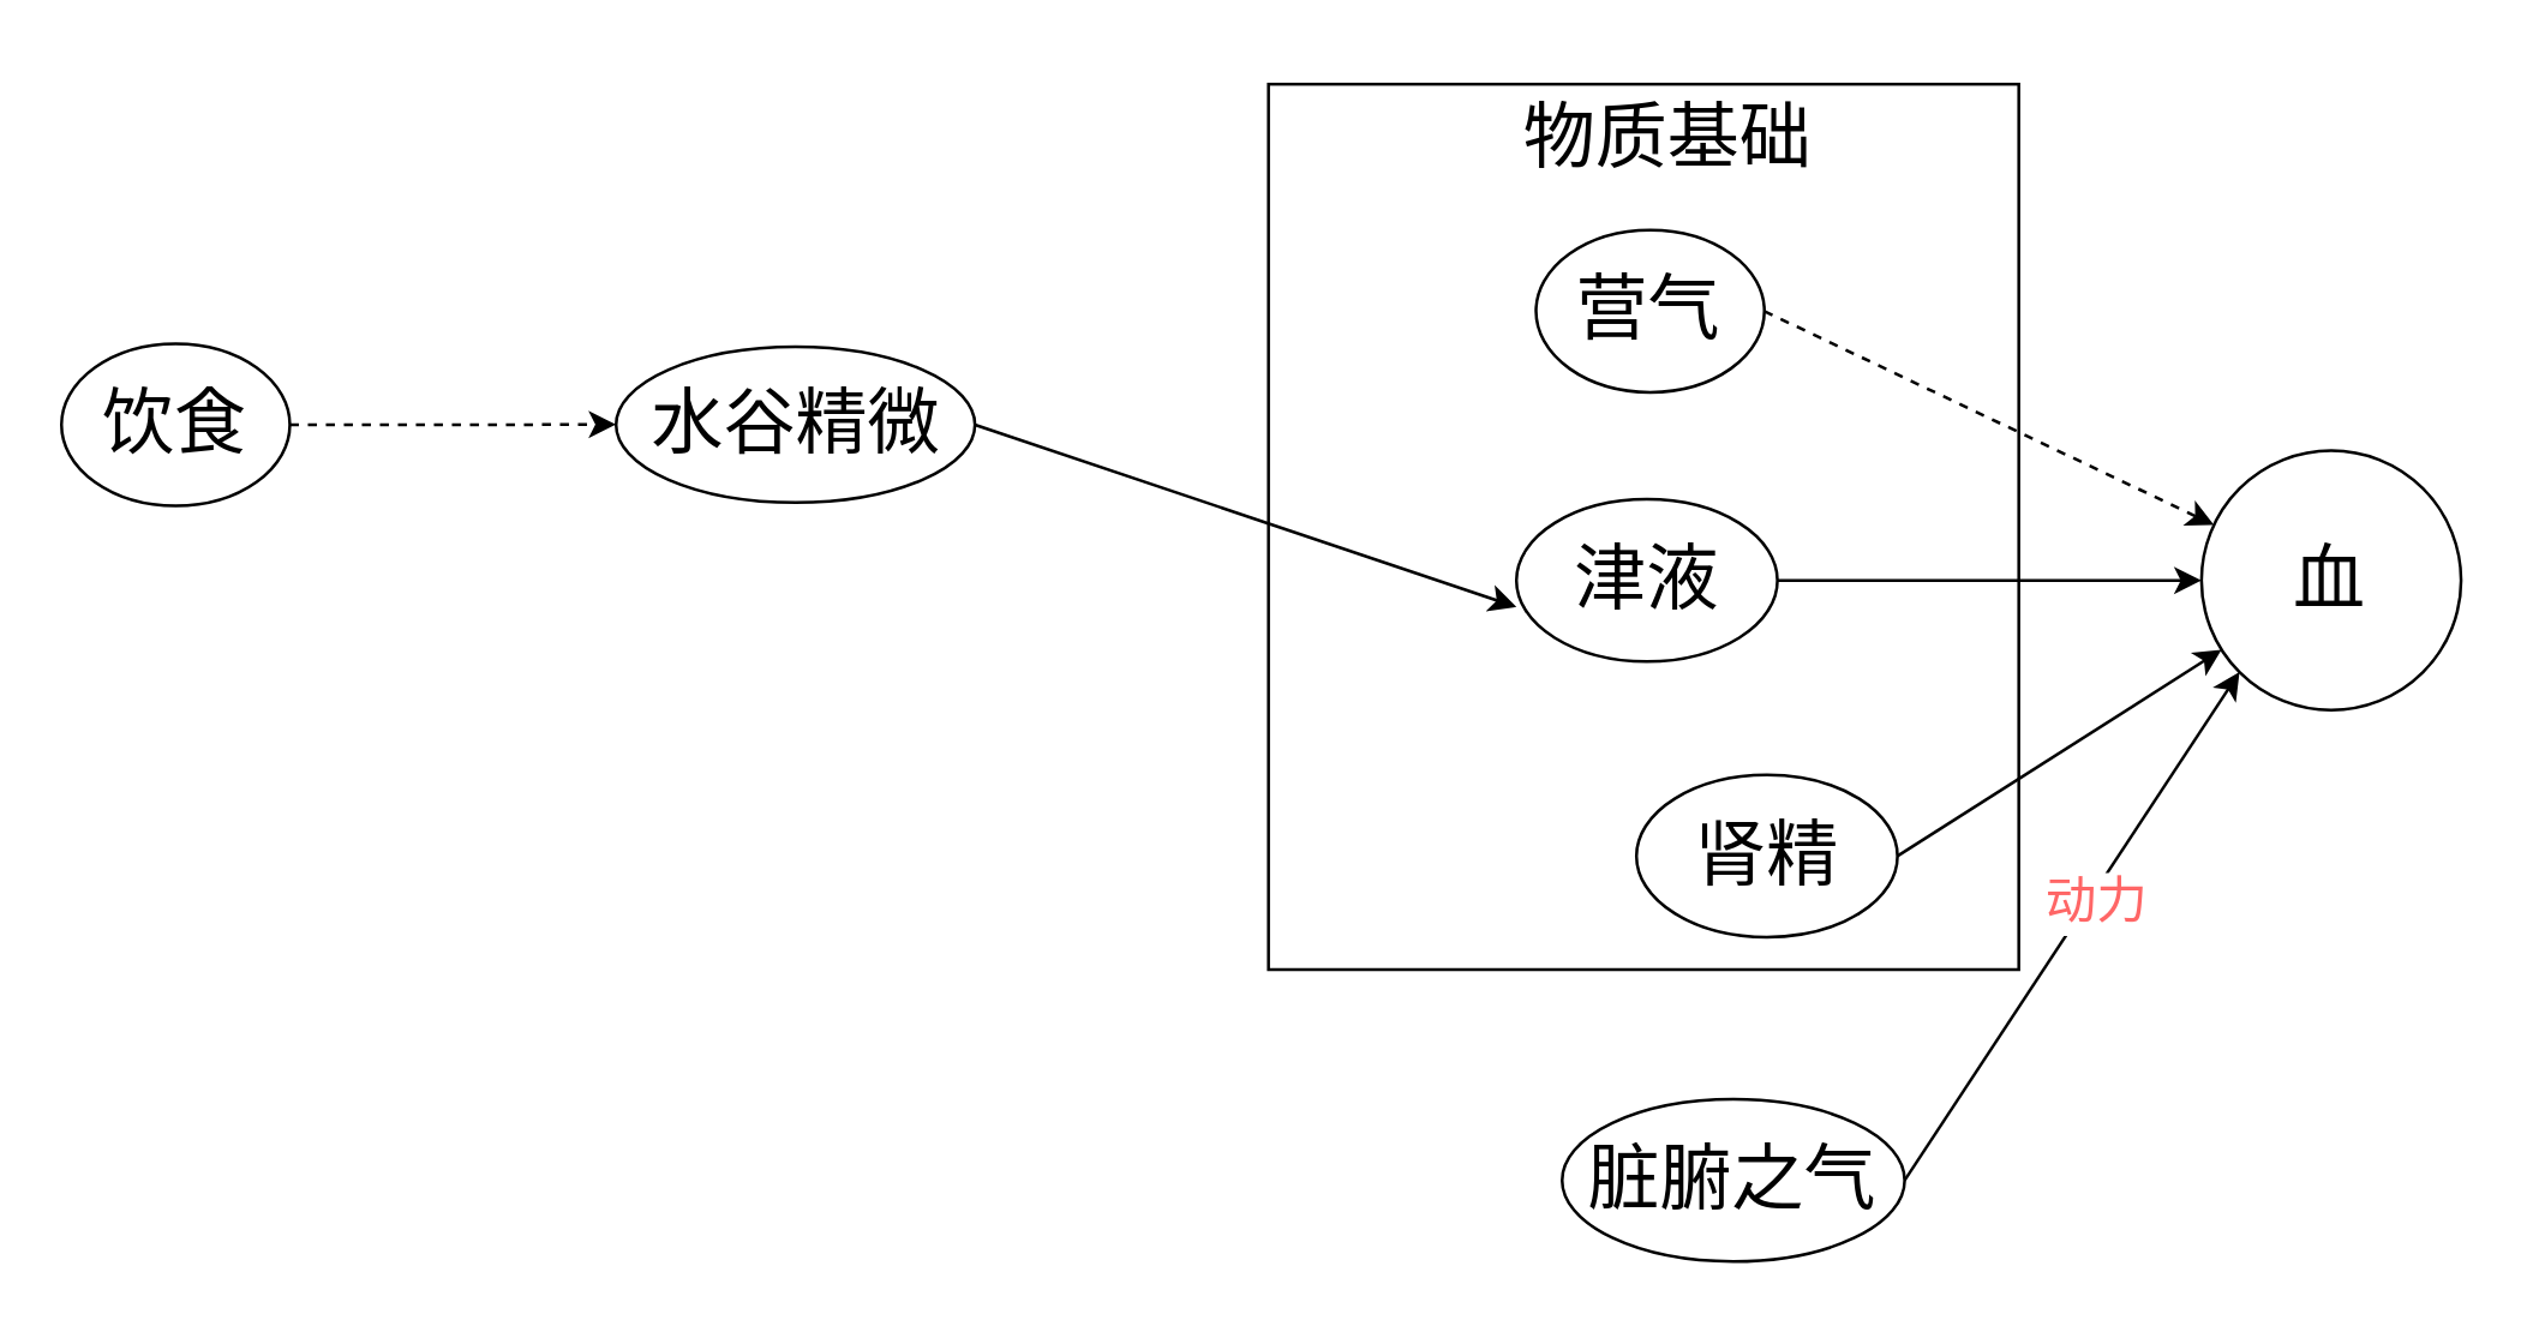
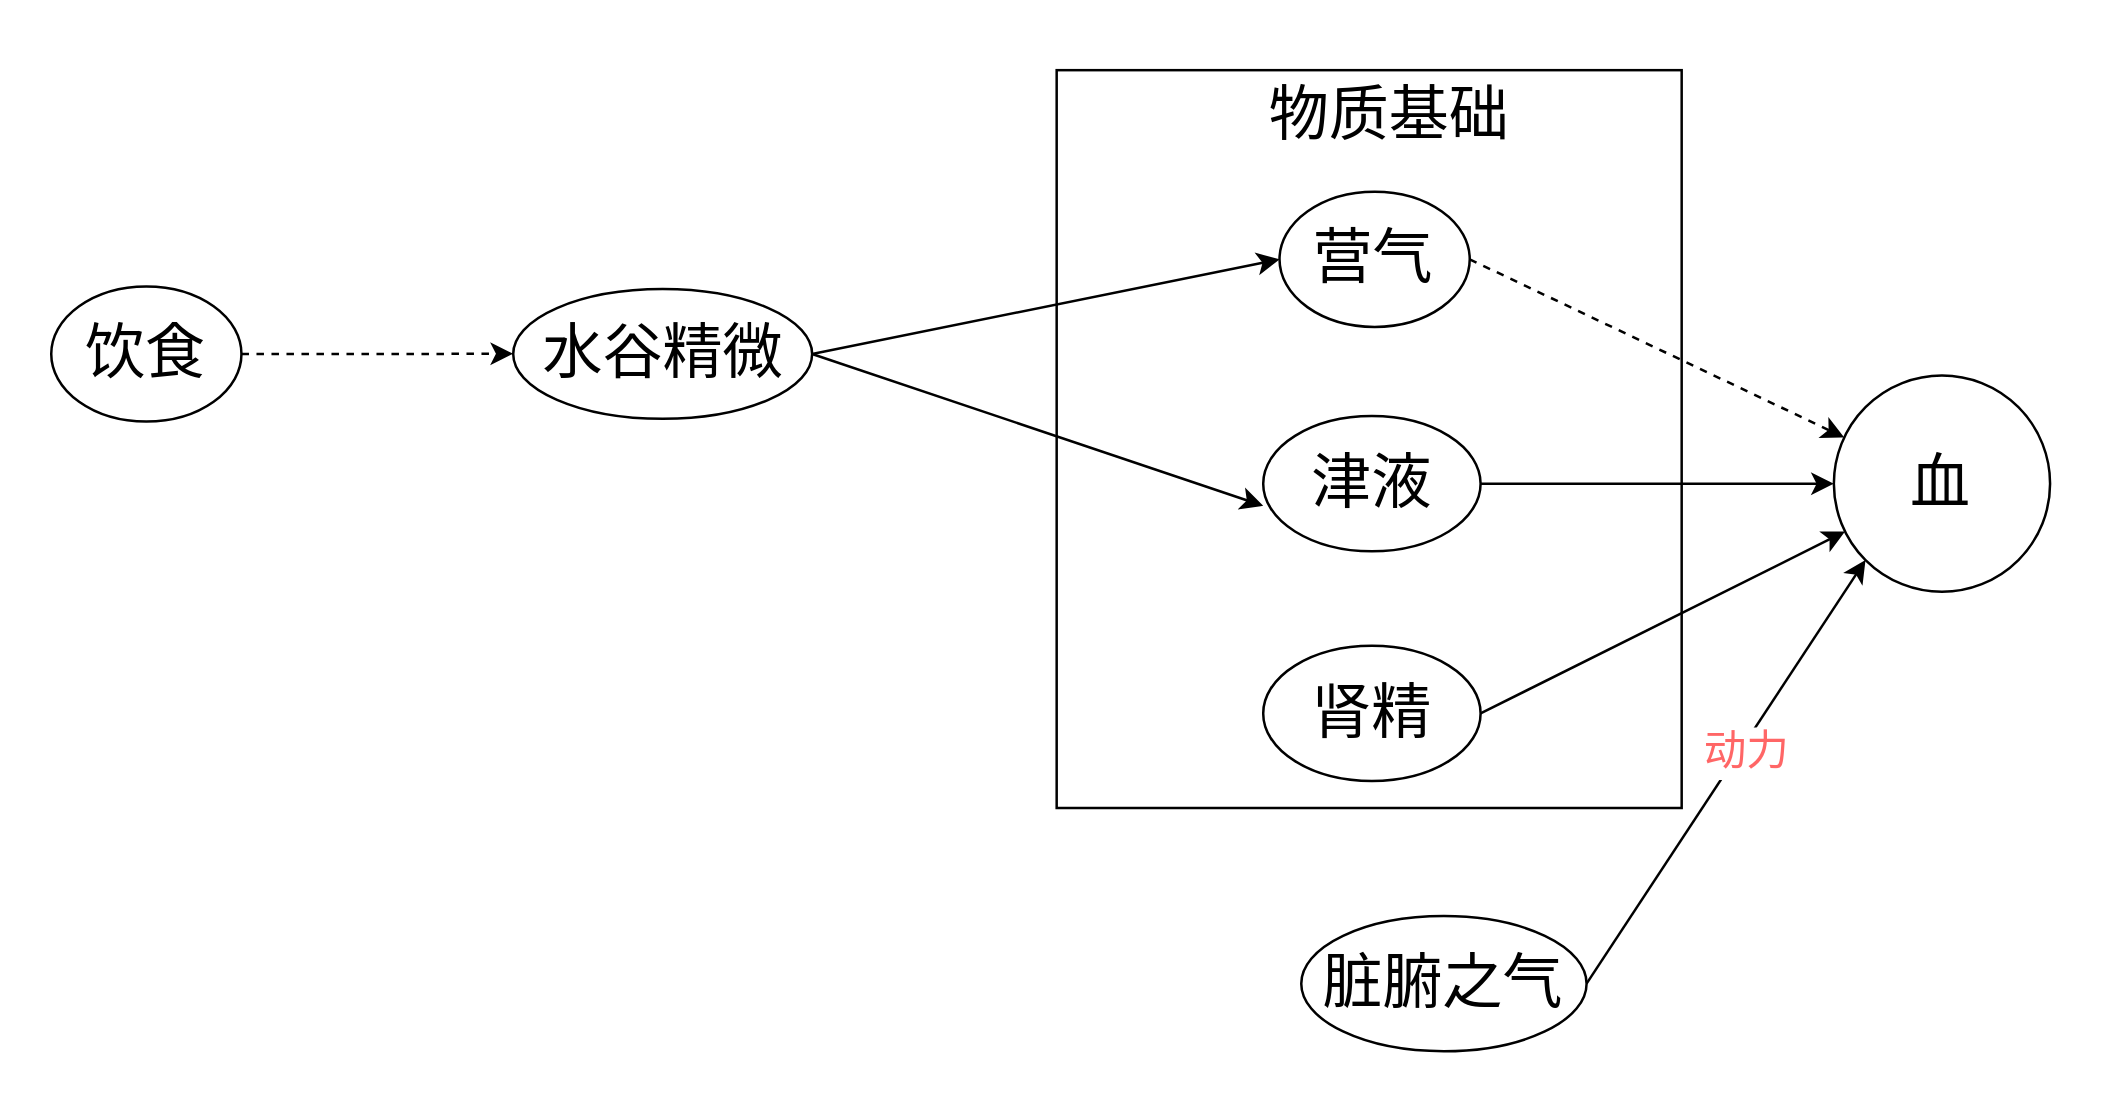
  <mxCell id="0" />
  <mxCell id="1" parent="0" />
  <mxCell id="2" value="" style="group" vertex="1" connectable="0" parent="1"><mxGeometry x="20" y="20" width="800" height="400" as="geometry" /></mxCell>
  <mxCell id="3" value="" style="group" vertex="1" connectable="0" parent="2"><mxGeometry x="402.174" y="7.568" width="250" height="295.135" as="geometry" /></mxCell>
  <mxCell id="4" value="" style="rounded=0;whiteSpace=wrap;html=1;" vertex="1" parent="3"><mxGeometry width="250" height="295.135" as="geometry" /></mxCell>
  <mxCell id="5" value="&lt;font style=&quot;font-size: 24px;&quot;&gt;物质基础&lt;/font&gt;" style="text;html=1;strokeColor=none;fillColor=none;align=center;verticalAlign=middle;whiteSpace=wrap;rounded=0;" vertex="1" parent="3"><mxGeometry x="76.923" y="6.257" width="113.462" height="23.986" as="geometry" /></mxCell>
  <mxCell id="6" value="&lt;font style=&quot;font-size: 24px;&quot;&gt;营气&lt;/font&gt;" style="ellipse;whiteSpace=wrap;html=1;" vertex="1" parent="2"><mxGeometry x="491.304" y="56.216" width="76.087" height="54.054" as="geometry" /></mxCell>
- <mxCell id="7" value="&lt;font style=&quot;font-size: 24px;&quot;&gt;肾精&lt;/font&gt;" style="ellipse;whiteSpace=wrap;html=1;" vertex="1" parent="2"><mxGeometry x="524.783" y="237.838" width="86.957" height="54.054" as="geometry" /></mxCell>
+ <mxCell id="7" value="&lt;font style=&quot;font-size: 24px;&quot;&gt;肾精&lt;/font&gt;" style="ellipse;whiteSpace=wrap;html=1;" vertex="1" parent="2"><mxGeometry x="484.783" y="237.838" width="86.957" height="54.054" as="geometry" /></mxCell>
  <mxCell id="8" value="&lt;font style=&quot;font-size: 24px;&quot;&gt;津液&lt;/font&gt;" style="ellipse;whiteSpace=wrap;html=1;" vertex="1" parent="2"><mxGeometry x="484.783" y="145.946" width="86.957" height="54.054" as="geometry" /></mxCell>
  <mxCell id="9" value="&lt;font style=&quot;font-size: 24px;&quot;&gt;血&lt;/font&gt;" style="ellipse;whiteSpace=wrap;html=1;aspect=fixed;" vertex="1" parent="2"><mxGeometry x="713.043" y="129.73" width="86.486" height="86.486" as="geometry" /></mxCell>
  <mxCell id="10" style="rounded=0;orthogonalLoop=1;jettySize=auto;html=1;exitX=1;exitY=0.5;exitDx=0;exitDy=0;dashed=1;" edge="1" parent="2" source="6" target="9"><mxGeometry relative="1" as="geometry" /></mxCell>
  <mxCell id="11" style="rounded=0;orthogonalLoop=1;jettySize=auto;html=1;exitX=1;exitY=0.5;exitDx=0;exitDy=0;" edge="1" parent="2" source="7" target="9"><mxGeometry relative="1" as="geometry" /></mxCell>
  <mxCell id="12" style="edgeStyle=orthogonalEdgeStyle;rounded=0;orthogonalLoop=1;jettySize=auto;html=1;exitX=1;exitY=0.5;exitDx=0;exitDy=0;" edge="1" parent="2" source="8" target="9"><mxGeometry relative="1" as="geometry" /></mxCell>
  <mxCell id="13" value="&lt;font style=&quot;font-size: 24px;&quot;&gt;饮食&lt;/font&gt;" style="ellipse;whiteSpace=wrap;html=1;" vertex="1" parent="2"><mxGeometry y="94.054" width="76.087" height="54.054" as="geometry" /></mxCell>
+ <mxCell id="14" style="rounded=0;orthogonalLoop=1;jettySize=auto;html=1;exitX=1;exitY=0.5;exitDx=0;exitDy=0;entryX=0;entryY=0.5;entryDx=0;entryDy=0;" edge="1" parent="2" source="15" target="6"><mxGeometry relative="1" as="geometry" /></mxCell>
  <mxCell id="15" value="&lt;font style=&quot;font-size: 24px;&quot;&gt;水谷精微&lt;/font&gt;" style="ellipse;whiteSpace=wrap;html=1;" vertex="1" parent="2"><mxGeometry x="184.783" y="95.135" width="119.565" height="51.892" as="geometry" /></mxCell>
  <mxCell id="16" style="edgeStyle=orthogonalEdgeStyle;rounded=0;orthogonalLoop=1;jettySize=auto;html=1;exitX=1;exitY=0.5;exitDx=0;exitDy=0;dashed=1;" edge="1" parent="2" source="13" target="15"><mxGeometry relative="1" as="geometry" /></mxCell>
  <mxCell id="17" style="rounded=0;orthogonalLoop=1;jettySize=auto;html=1;entryX=0;entryY=0.664;entryDx=0;entryDy=0;entryPerimeter=0;exitX=1;exitY=0.5;exitDx=0;exitDy=0;" edge="1" parent="2" source="15" target="8"><mxGeometry relative="1" as="geometry"><mxPoint x="304.348" y="108.108" as="sourcePoint" /></mxGeometry></mxCell>
  <mxCell id="18" style="rounded=0;orthogonalLoop=1;jettySize=auto;html=1;exitX=1;exitY=0.5;exitDx=0;exitDy=0;entryX=0;entryY=1;entryDx=0;entryDy=0;" edge="1" parent="2" source="20" target="9"><mxGeometry relative="1" as="geometry" /></mxCell>
  <mxCell id="19" value="&lt;font style=&quot;font-size: 17px;&quot;&gt;动力&lt;/font&gt;" style="edgeLabel;html=1;align=center;verticalAlign=middle;resizable=0;points=[];fontColor=#FF6666;" vertex="1" connectable="0" parent="18"><mxGeometry x="0.105" y="-2" relative="1" as="geometry"><mxPoint as="offset" /></mxGeometry></mxCell>
  <mxCell id="20" value="&lt;font style=&quot;font-size: 24px;&quot;&gt;脏腑之气&lt;/font&gt;" style="ellipse;whiteSpace=wrap;html=1;" vertex="1" parent="2"><mxGeometry x="500" y="345.946" width="114.13" height="54.054" as="geometry" /></mxCell>
